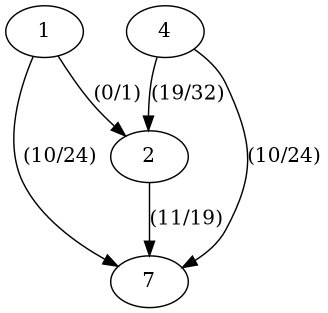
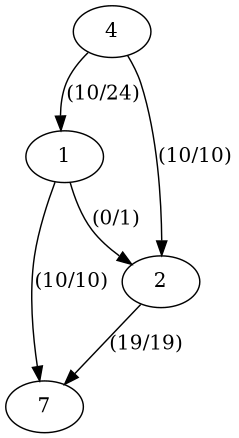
  digraph {
    1
    2
    n3 [label=7]
    n4 [label=4]
    1 -> 2 [label="(0/1)"]
-   1 -> n3 [label="(10/24)"]
-   2 -> n3 [label="(11/19)"]
-   n4 -> n3 [label="(10/24)"]
-   n4 -> 2 [label="(19/32)"]
+   1 -> n3 [label="(10/10)"]
+   2 -> n3 [label="(19/19)"]
+   n4 -> 1 [label="(10/24)"]
+   n4 -> 2 [label="(10/10)"]
  }
